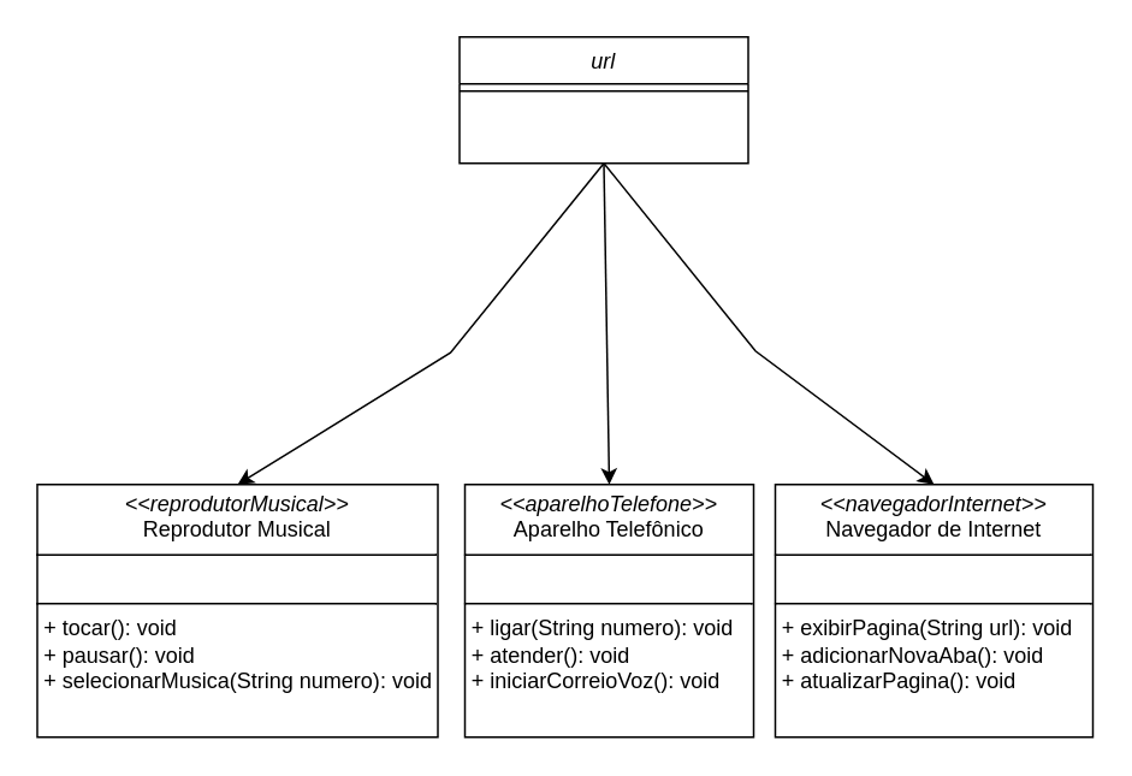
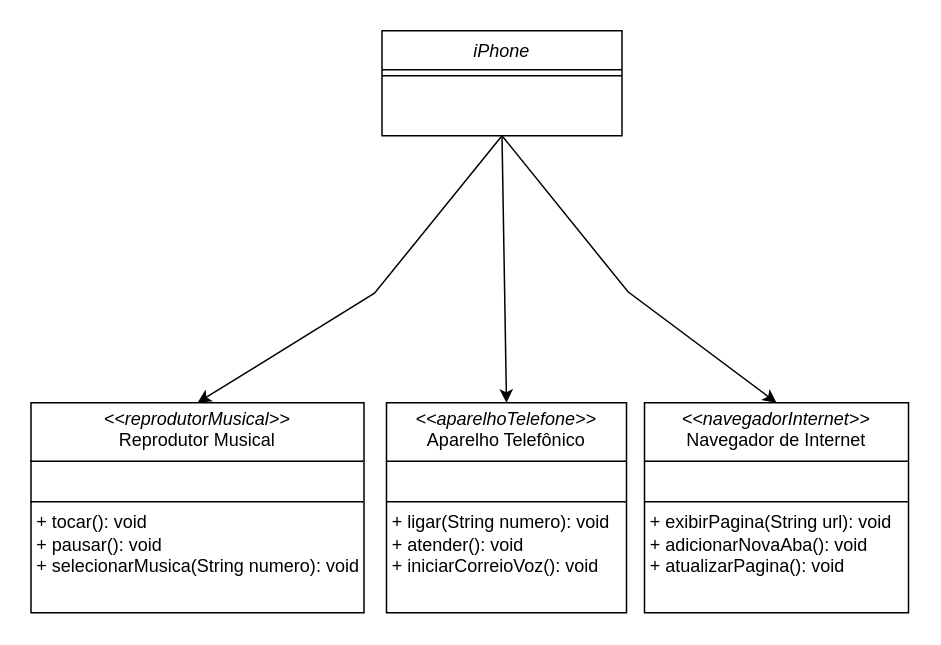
  <mxCell id="0" />
  <mxCell id="1" parent="0" />
- <mxCell id="2" value="url" style="swimlane;fontStyle=2;align=center;verticalAlign=top;childLayout=stackLayout;horizontal=1;startSize=26;horizontalStack=0;resizeParent=1;resizeLast=0;collapsible=1;marginBottom=0;rounded=0;shadow=0;strokeWidth=1;" parent="1" vertex="1"><mxGeometry x="254" y="20" width="160" height="70" as="geometry"><mxRectangle x="230" y="140" width="160" height="26" as="alternateBounds" /></mxGeometry></mxCell>
+ <mxCell id="2" value="iPhone" style="swimlane;fontStyle=2;align=center;verticalAlign=top;childLayout=stackLayout;horizontal=1;startSize=26;horizontalStack=0;resizeParent=1;resizeLast=0;collapsible=1;marginBottom=0;rounded=0;shadow=0;strokeWidth=1;" parent="1" vertex="1"><mxGeometry x="254" y="20" width="160" height="70" as="geometry"><mxRectangle x="230" y="140" width="160" height="26" as="alternateBounds" /></mxGeometry></mxCell>
  <mxCell id="3" value="" style="line;html=1;strokeWidth=1;align=left;verticalAlign=middle;spacingTop=-1;spacingLeft=3;spacingRight=3;rotatable=0;labelPosition=right;points=[];portConstraint=eastwest;" parent="2" vertex="1"><mxGeometry y="26" width="160" height="8" as="geometry" /></mxCell>
  <mxCell id="4" value="" style="endArrow=classic;html=1;rounded=0;exitX=0.5;exitY=1;exitDx=0;exitDy=0;entryX=0.5;entryY=0;entryDx=0;entryDy=0;" edge="1" parent="1" source="2" target="8"><mxGeometry width="50" height="50" relative="1" as="geometry"><mxPoint x="266" y="286" as="sourcePoint" /><mxPoint x="351" y="226" as="targetPoint" /></mxGeometry></mxCell>
  <mxCell id="5" value="" style="endArrow=classic;html=1;rounded=0;exitX=0.5;exitY=1;exitDx=0;exitDy=0;entryX=0.5;entryY=0;entryDx=0;entryDy=0;" edge="1" parent="1" source="2" target="7"><mxGeometry width="50" height="50" relative="1" as="geometry"><mxPoint x="344" y="168" as="sourcePoint" /><mxPoint x="130.5" y="268" as="targetPoint" /><Array as="points"><mxPoint x="249" y="195" /></Array></mxGeometry></mxCell>
  <mxCell id="6" value="" style="endArrow=classic;html=1;rounded=0;exitX=0.5;exitY=1;exitDx=0;exitDy=0;entryX=0.5;entryY=0;entryDx=0;entryDy=0;" edge="1" parent="1" source="2" target="9"><mxGeometry width="50" height="50" relative="1" as="geometry"><mxPoint x="344" y="168" as="sourcePoint" /><mxPoint x="479" y="239" as="targetPoint" /><Array as="points"><mxPoint x="418" y="194" /></Array></mxGeometry></mxCell>
  <mxCell id="7" value="&lt;p style=&quot;margin:0px;margin-top:4px;text-align:center;&quot;&gt;&lt;i&gt;&amp;lt;&amp;lt;reprodutorMusical&amp;gt;&amp;gt;&lt;/i&gt;&lt;br&gt;&lt;span style=&quot;text-wrap: nowrap;&quot;&gt;Reprodutor Musical&lt;/span&gt;&lt;br&gt;&lt;/p&gt;&lt;hr size=&quot;1&quot; style=&quot;border-style:solid;&quot;&gt;&lt;p style=&quot;margin:0px;margin-left:4px;&quot;&gt;&lt;br&gt;&lt;/p&gt;&lt;hr size=&quot;1&quot; style=&quot;border-style:solid;&quot;&gt;&lt;p style=&quot;margin:0px;margin-left:4px;&quot;&gt;+&amp;nbsp;&lt;span style=&quot;text-wrap: nowrap; text-align: center;&quot;&gt;tocar()&lt;/span&gt;: void&lt;br&gt;+&amp;nbsp;&lt;span style=&quot;text-wrap: nowrap; text-align: center;&quot;&gt;pausar()&lt;/span&gt;: void&lt;br&gt;&lt;/p&gt;&lt;p style=&quot;margin:0px;margin-left:4px;&quot;&gt;+&amp;nbsp;&lt;span style=&quot;text-wrap: nowrap; text-align: center;&quot;&gt;selecionarMusica(String numero)&lt;/span&gt;&lt;span style=&quot;background-color: initial;&quot;&gt;: void&lt;/span&gt;&lt;br&gt;&lt;/p&gt;" style="verticalAlign=top;align=left;overflow=fill;html=1;whiteSpace=wrap;" vertex="1" parent="1"><mxGeometry x="20" y="268" width="222" height="140" as="geometry" /></mxCell>
  <mxCell id="8" value="&lt;p style=&quot;margin:0px;margin-top:4px;text-align:center;&quot;&gt;&lt;i&gt;&amp;lt;&amp;lt;aparelhoTelefone&amp;gt;&amp;gt;&lt;/i&gt;&lt;br&gt;&lt;span style=&quot;text-wrap: nowrap;&quot;&gt;Aparelho Telefônico&lt;/span&gt;&lt;br&gt;&lt;/p&gt;&lt;hr size=&quot;1&quot; style=&quot;border-style:solid;&quot;&gt;&lt;p style=&quot;margin:0px;margin-left:4px;&quot;&gt;&lt;br&gt;&lt;/p&gt;&lt;hr size=&quot;1&quot; style=&quot;border-style:solid;&quot;&gt;&lt;p style=&quot;margin:0px;margin-left:4px;&quot;&gt;+&amp;nbsp;&lt;span style=&quot;text-align: center; text-wrap: nowrap;&quot;&gt;ligar(String numero): void&lt;/span&gt;&lt;br&gt;+&amp;nbsp;&lt;span style=&quot;text-align: center; text-wrap: nowrap;&quot;&gt;atender()&lt;/span&gt;: void&lt;br&gt;&lt;/p&gt;&lt;p style=&quot;margin:0px;margin-left:4px;&quot;&gt;+&amp;nbsp;&lt;span style=&quot;text-align: center; text-wrap: nowrap;&quot;&gt;iniciarCorreioVoz()&lt;/span&gt;&lt;span style=&quot;background-color: initial;&quot;&gt;: void&lt;/span&gt;&lt;br&gt;&lt;/p&gt;" style="verticalAlign=top;align=left;overflow=fill;html=1;whiteSpace=wrap;" vertex="1" parent="1"><mxGeometry x="257" y="268" width="160" height="140" as="geometry" /></mxCell>
  <mxCell id="9" value="&lt;p style=&quot;margin:0px;margin-top:4px;text-align:center;&quot;&gt;&lt;i&gt;&amp;lt;&amp;lt;navegadorInternet&amp;gt;&amp;gt;&lt;/i&gt;&lt;br&gt;&lt;span style=&quot;text-wrap: nowrap;&quot;&gt;Navegador de Internet&lt;/span&gt;&lt;/p&gt;&lt;hr size=&quot;1&quot; style=&quot;border-style:solid;&quot;&gt;&lt;p style=&quot;margin:0px;margin-left:4px;&quot;&gt;&lt;br&gt;&lt;/p&gt;&lt;hr size=&quot;1&quot; style=&quot;border-style:solid;&quot;&gt;&lt;p style=&quot;margin:0px;margin-left:4px;&quot;&gt;+&amp;nbsp;&lt;span style=&quot;text-align: center; text-wrap: nowrap;&quot;&gt;exibirPagina(String url)&lt;/span&gt;&lt;span style=&quot;text-align: center; text-wrap: nowrap;&quot;&gt;: void&lt;/span&gt;&lt;br&gt;+&amp;nbsp;&lt;span style=&quot;text-align: center; text-wrap: nowrap;&quot;&gt;adicionarNovaAba()&lt;/span&gt;: void&lt;br&gt;&lt;/p&gt;&lt;p style=&quot;margin:0px;margin-left:4px;&quot;&gt;+&amp;nbsp;&lt;span style=&quot;text-align: center; text-wrap: nowrap;&quot;&gt;atualizarPagina()&lt;/span&gt;&lt;span style=&quot;background-color: initial;&quot;&gt;: void&lt;/span&gt;&lt;br&gt;&lt;/p&gt;" style="verticalAlign=top;align=left;overflow=fill;html=1;whiteSpace=wrap;" vertex="1" parent="1"><mxGeometry x="429" y="268" width="176" height="140" as="geometry" /></mxCell>
